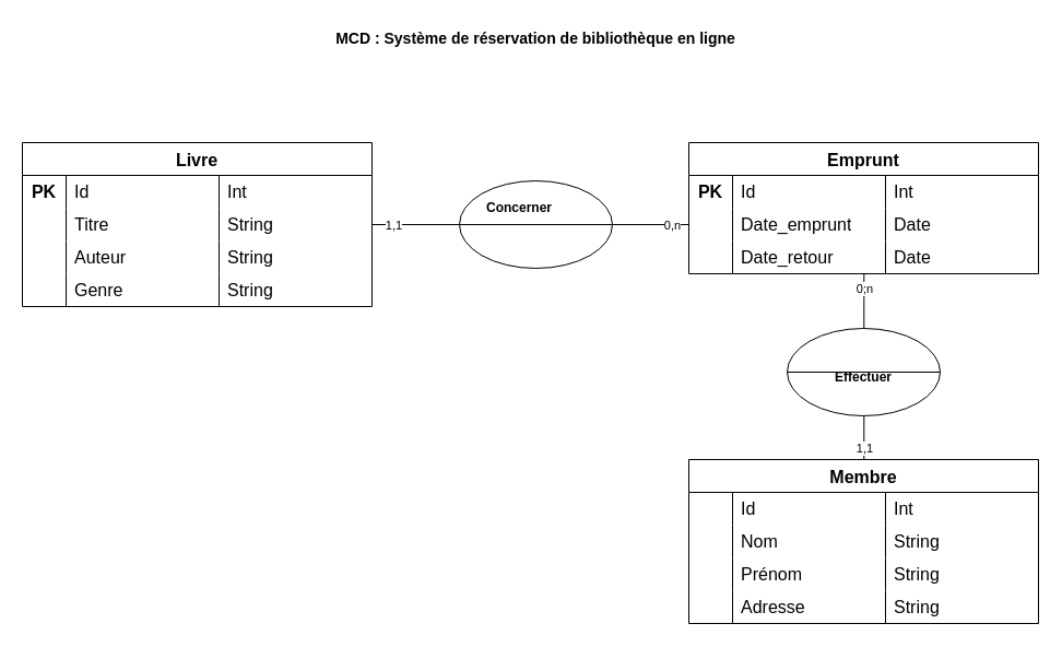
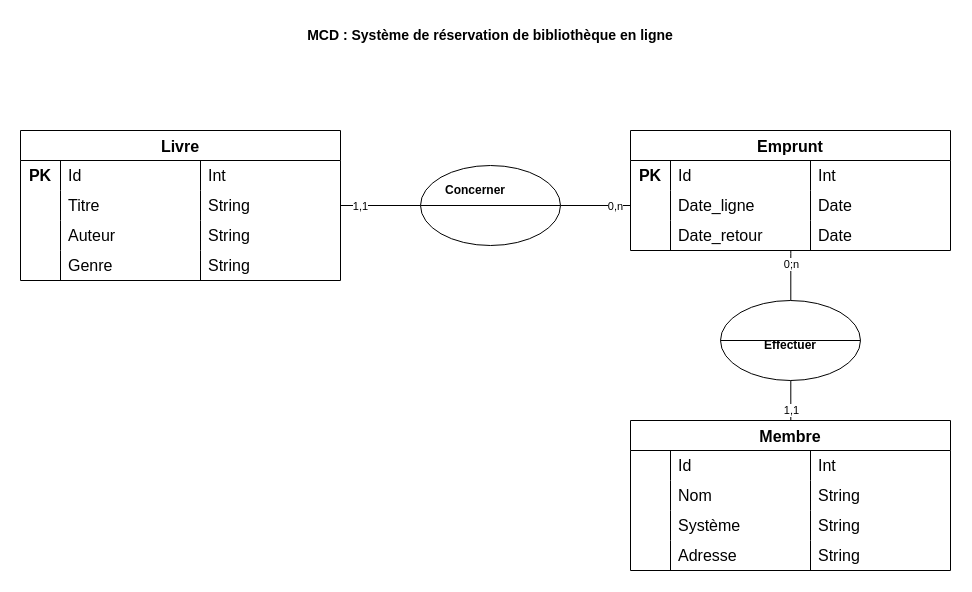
  <mxCell id="0" />
  <mxCell id="1" parent="0" />
  <mxCell id="2" value="&lt;b&gt;&lt;span style=&quot;font-size: 14px;&quot;&gt;MCD :&amp;nbsp;&lt;/span&gt;Système de réservation de bibliothèque en ligne&lt;/b&gt;" style="text;html=1;align=center;verticalAlign=middle;whiteSpace=wrap;rounded=0;fontSize=14;" parent="1" vertex="1"><mxGeometry x="300" y="20" width="380" height="30" as="geometry" /></mxCell>
  <mxCell id="3" value="Livre" style="shape=table;startSize=30;container=1;collapsible=0;childLayout=tableLayout;fixedRows=1;rowLines=0;fontStyle=1;strokeColor=default;fontSize=16;" parent="1" vertex="1"><mxGeometry x="20" y="130" width="320" height="150" as="geometry" /></mxCell>
  <mxCell id="4" value="" style="shape=tableRow;horizontal=0;startSize=0;swimlaneHead=0;swimlaneBody=0;top=0;left=0;bottom=0;right=0;collapsible=0;dropTarget=0;fillColor=none;points=[[0,0.5],[1,0.5]];portConstraint=eastwest;strokeColor=inherit;fontSize=16;" parent="3" vertex="1"><mxGeometry y="30" width="320" height="30" as="geometry" /></mxCell>
  <mxCell id="5" value="&lt;b&gt;PK&lt;/b&gt;" style="shape=partialRectangle;html=1;whiteSpace=wrap;connectable=0;fillColor=none;top=0;left=0;bottom=0;right=0;overflow=hidden;pointerEvents=1;strokeColor=inherit;fontSize=16;" parent="4" vertex="1"><mxGeometry width="40" height="30" as="geometry"><mxRectangle width="40" height="30" as="alternateBounds" /></mxGeometry></mxCell>
  <mxCell id="6" value="Id" style="shape=partialRectangle;html=1;whiteSpace=wrap;connectable=0;fillColor=none;top=0;left=0;bottom=0;right=0;align=left;spacingLeft=6;overflow=hidden;strokeColor=inherit;fontSize=16;" parent="4" vertex="1"><mxGeometry x="40" width="140" height="30" as="geometry"><mxRectangle width="140" height="30" as="alternateBounds" /></mxGeometry></mxCell>
  <mxCell id="7" value="Int&lt;span style=&quot;white-space: pre;&quot;&gt;&#09;&lt;/span&gt;" style="shape=partialRectangle;html=1;whiteSpace=wrap;connectable=0;fillColor=none;top=0;left=0;bottom=0;right=0;align=left;spacingLeft=6;overflow=hidden;strokeColor=inherit;fontSize=16;" parent="4" vertex="1"><mxGeometry x="180" width="140" height="30" as="geometry"><mxRectangle width="140" height="30" as="alternateBounds" /></mxGeometry></mxCell>
  <mxCell id="8" value="" style="shape=tableRow;horizontal=0;startSize=0;swimlaneHead=0;swimlaneBody=0;top=0;left=0;bottom=0;right=0;collapsible=0;dropTarget=0;fillColor=none;points=[[0,0.5],[1,0.5]];portConstraint=eastwest;strokeColor=inherit;fontSize=16;" parent="3" vertex="1"><mxGeometry y="60" width="320" height="30" as="geometry" /></mxCell>
  <mxCell id="9" value="" style="shape=partialRectangle;html=1;whiteSpace=wrap;connectable=0;fillColor=none;top=0;left=0;bottom=0;right=0;overflow=hidden;strokeColor=inherit;fontSize=16;" parent="8" vertex="1"><mxGeometry width="40" height="30" as="geometry"><mxRectangle width="40" height="30" as="alternateBounds" /></mxGeometry></mxCell>
  <mxCell id="10" value="Titre" style="shape=partialRectangle;html=1;whiteSpace=wrap;connectable=0;fillColor=none;top=0;left=0;bottom=0;right=0;align=left;spacingLeft=6;overflow=hidden;strokeColor=inherit;fontSize=16;" parent="8" vertex="1"><mxGeometry x="40" width="140" height="30" as="geometry"><mxRectangle width="140" height="30" as="alternateBounds" /></mxGeometry></mxCell>
  <mxCell id="11" value="String" style="shape=partialRectangle;html=1;whiteSpace=wrap;connectable=0;fillColor=none;top=0;left=0;bottom=0;right=0;align=left;spacingLeft=6;overflow=hidden;strokeColor=inherit;fontSize=16;" parent="8" vertex="1"><mxGeometry x="180" width="140" height="30" as="geometry"><mxRectangle width="140" height="30" as="alternateBounds" /></mxGeometry></mxCell>
  <mxCell id="12" value="" style="shape=tableRow;horizontal=0;startSize=0;swimlaneHead=0;swimlaneBody=0;top=0;left=0;bottom=0;right=0;collapsible=0;dropTarget=0;fillColor=none;points=[[0,0.5],[1,0.5]];portConstraint=eastwest;strokeColor=inherit;fontSize=16;" parent="3" vertex="1"><mxGeometry y="90" width="320" height="30" as="geometry" /></mxCell>
  <mxCell id="13" value="" style="shape=partialRectangle;html=1;whiteSpace=wrap;connectable=0;fillColor=none;top=0;left=0;bottom=0;right=0;overflow=hidden;strokeColor=inherit;fontSize=16;" parent="12" vertex="1"><mxGeometry width="40" height="30" as="geometry"><mxRectangle width="40" height="30" as="alternateBounds" /></mxGeometry></mxCell>
  <mxCell id="14" value="Auteur" style="shape=partialRectangle;html=1;whiteSpace=wrap;connectable=0;fillColor=none;top=0;left=0;bottom=0;right=0;align=left;spacingLeft=6;overflow=hidden;strokeColor=inherit;fontSize=16;" parent="12" vertex="1"><mxGeometry x="40" width="140" height="30" as="geometry"><mxRectangle width="140" height="30" as="alternateBounds" /></mxGeometry></mxCell>
  <mxCell id="15" value="String" style="shape=partialRectangle;html=1;whiteSpace=wrap;connectable=0;fillColor=none;top=0;left=0;bottom=0;right=0;align=left;spacingLeft=6;overflow=hidden;strokeColor=inherit;fontSize=16;" parent="12" vertex="1"><mxGeometry x="180" width="140" height="30" as="geometry"><mxRectangle width="140" height="30" as="alternateBounds" /></mxGeometry></mxCell>
  <mxCell id="16" style="shape=tableRow;horizontal=0;startSize=0;swimlaneHead=0;swimlaneBody=0;top=0;left=0;bottom=0;right=0;collapsible=0;dropTarget=0;fillColor=none;points=[[0,0.5],[1,0.5]];portConstraint=eastwest;strokeColor=inherit;fontSize=16;" vertex="1" parent="3"><mxGeometry y="120" width="320" height="30" as="geometry" /></mxCell>
  <mxCell id="17" style="shape=partialRectangle;html=1;whiteSpace=wrap;connectable=0;fillColor=none;top=0;left=0;bottom=0;right=0;overflow=hidden;strokeColor=inherit;fontSize=16;" vertex="1" parent="16"><mxGeometry width="40" height="30" as="geometry"><mxRectangle width="40" height="30" as="alternateBounds" /></mxGeometry></mxCell>
  <mxCell id="18" value="Genre" style="shape=partialRectangle;html=1;whiteSpace=wrap;connectable=0;fillColor=none;top=0;left=0;bottom=0;right=0;align=left;spacingLeft=6;overflow=hidden;strokeColor=inherit;fontSize=16;" vertex="1" parent="16"><mxGeometry x="40" width="140" height="30" as="geometry"><mxRectangle width="140" height="30" as="alternateBounds" /></mxGeometry></mxCell>
  <mxCell id="19" value="String" style="shape=partialRectangle;html=1;whiteSpace=wrap;connectable=0;fillColor=none;top=0;left=0;bottom=0;right=0;align=left;spacingLeft=6;overflow=hidden;strokeColor=inherit;fontSize=16;" vertex="1" parent="16"><mxGeometry x="180" width="140" height="30" as="geometry"><mxRectangle width="140" height="30" as="alternateBounds" /></mxGeometry></mxCell>
  <mxCell id="20" value="Emprunt" style="shape=table;startSize=30;container=1;collapsible=0;childLayout=tableLayout;fixedRows=1;rowLines=0;fontStyle=1;strokeColor=default;fontSize=16;" parent="1" vertex="1"><mxGeometry x="630" y="130" width="320" height="120" as="geometry" /></mxCell>
  <mxCell id="21" value="" style="shape=tableRow;horizontal=0;startSize=0;swimlaneHead=0;swimlaneBody=0;top=0;left=0;bottom=0;right=0;collapsible=0;dropTarget=0;fillColor=none;points=[[0,0.5],[1,0.5]];portConstraint=eastwest;strokeColor=inherit;fontSize=16;" parent="20" vertex="1"><mxGeometry y="30" width="320" height="30" as="geometry" /></mxCell>
  <mxCell id="22" value="&lt;b&gt;PK&lt;/b&gt;" style="shape=partialRectangle;html=1;whiteSpace=wrap;connectable=0;fillColor=none;top=0;left=0;bottom=0;right=0;overflow=hidden;pointerEvents=1;strokeColor=inherit;fontSize=16;" parent="21" vertex="1"><mxGeometry width="40" height="30" as="geometry"><mxRectangle width="40" height="30" as="alternateBounds" /></mxGeometry></mxCell>
  <mxCell id="23" value="Id" style="shape=partialRectangle;html=1;whiteSpace=wrap;connectable=0;fillColor=none;top=0;left=0;bottom=0;right=0;align=left;spacingLeft=6;overflow=hidden;strokeColor=inherit;fontSize=16;" parent="21" vertex="1"><mxGeometry x="40" width="140" height="30" as="geometry"><mxRectangle width="140" height="30" as="alternateBounds" /></mxGeometry></mxCell>
  <mxCell id="24" value="Int&lt;span style=&quot;white-space: pre;&quot;&gt;&#09;&lt;/span&gt;" style="shape=partialRectangle;html=1;whiteSpace=wrap;connectable=0;fillColor=none;top=0;left=0;bottom=0;right=0;align=left;spacingLeft=6;overflow=hidden;strokeColor=inherit;fontSize=16;" parent="21" vertex="1"><mxGeometry x="180" width="140" height="30" as="geometry"><mxRectangle width="140" height="30" as="alternateBounds" /></mxGeometry></mxCell>
  <mxCell id="25" value="" style="shape=tableRow;horizontal=0;startSize=0;swimlaneHead=0;swimlaneBody=0;top=0;left=0;bottom=0;right=0;collapsible=0;dropTarget=0;fillColor=none;points=[[0,0.5],[1,0.5]];portConstraint=eastwest;strokeColor=inherit;fontSize=16;" parent="20" vertex="1"><mxGeometry y="60" width="320" height="30" as="geometry" /></mxCell>
  <mxCell id="26" value="" style="shape=partialRectangle;html=1;whiteSpace=wrap;connectable=0;fillColor=none;top=0;left=0;bottom=0;right=0;overflow=hidden;strokeColor=inherit;fontSize=16;" parent="25" vertex="1"><mxGeometry width="40" height="30" as="geometry"><mxRectangle width="40" height="30" as="alternateBounds" /></mxGeometry></mxCell>
- <mxCell id="27" value="Date_emprunt" style="shape=partialRectangle;html=1;whiteSpace=wrap;connectable=0;fillColor=none;top=0;left=0;bottom=0;right=0;align=left;spacingLeft=6;overflow=hidden;strokeColor=inherit;fontSize=16;" parent="25" vertex="1"><mxGeometry x="40" width="140" height="30" as="geometry"><mxRectangle width="140" height="30" as="alternateBounds" /></mxGeometry></mxCell>
+ <mxCell id="27" value="Date_ligne" style="shape=partialRectangle;html=1;whiteSpace=wrap;connectable=0;fillColor=none;top=0;left=0;bottom=0;right=0;align=left;spacingLeft=6;overflow=hidden;strokeColor=inherit;fontSize=16;" parent="25" vertex="1"><mxGeometry x="40" width="140" height="30" as="geometry"><mxRectangle width="140" height="30" as="alternateBounds" /></mxGeometry></mxCell>
  <mxCell id="28" value="Date" style="shape=partialRectangle;html=1;whiteSpace=wrap;connectable=0;fillColor=none;top=0;left=0;bottom=0;right=0;align=left;spacingLeft=6;overflow=hidden;strokeColor=inherit;fontSize=16;" parent="25" vertex="1"><mxGeometry x="180" width="140" height="30" as="geometry"><mxRectangle width="140" height="30" as="alternateBounds" /></mxGeometry></mxCell>
  <mxCell id="29" value="" style="shape=tableRow;horizontal=0;startSize=0;swimlaneHead=0;swimlaneBody=0;top=0;left=0;bottom=0;right=0;collapsible=0;dropTarget=0;fillColor=none;points=[[0,0.5],[1,0.5]];portConstraint=eastwest;strokeColor=inherit;fontSize=16;" parent="20" vertex="1"><mxGeometry y="90" width="320" height="30" as="geometry" /></mxCell>
  <mxCell id="30" value="" style="shape=partialRectangle;html=1;whiteSpace=wrap;connectable=0;fillColor=none;top=0;left=0;bottom=0;right=0;overflow=hidden;strokeColor=inherit;fontSize=16;" parent="29" vertex="1"><mxGeometry width="40" height="30" as="geometry"><mxRectangle width="40" height="30" as="alternateBounds" /></mxGeometry></mxCell>
  <mxCell id="31" value="Date_retour" style="shape=partialRectangle;html=1;whiteSpace=wrap;connectable=0;fillColor=none;top=0;left=0;bottom=0;right=0;align=left;spacingLeft=6;overflow=hidden;strokeColor=inherit;fontSize=16;" parent="29" vertex="1"><mxGeometry x="40" width="140" height="30" as="geometry"><mxRectangle width="140" height="30" as="alternateBounds" /></mxGeometry></mxCell>
  <mxCell id="32" value="Date" style="shape=partialRectangle;html=1;whiteSpace=wrap;connectable=0;fillColor=none;top=0;left=0;bottom=0;right=0;align=left;spacingLeft=6;overflow=hidden;strokeColor=inherit;fontSize=16;" parent="29" vertex="1"><mxGeometry x="180" width="140" height="30" as="geometry"><mxRectangle width="140" height="30" as="alternateBounds" /></mxGeometry></mxCell>
  <mxCell id="33" style="edgeStyle=orthogonalEdgeStyle;rounded=0;orthogonalLoop=1;jettySize=auto;html=1;entryX=0;entryY=0.5;entryDx=0;entryDy=0;endArrow=none;endFill=0;" parent="1" source="37" target="25" edge="1"><mxGeometry relative="1" as="geometry" /></mxCell>
  <mxCell id="34" value="0,n" style="edgeLabel;html=1;align=center;verticalAlign=middle;resizable=0;points=[];" parent="33" vertex="1" connectable="0"><mxGeometry x="0.543" relative="1" as="geometry"><mxPoint as="offset" /></mxGeometry></mxCell>
  <mxCell id="35" value="" style="edgeStyle=orthogonalEdgeStyle;rounded=0;orthogonalLoop=1;jettySize=auto;html=1;entryX=0;entryY=0.5;entryDx=0;entryDy=0;endArrow=none;endFill=0;" parent="1" source="8" target="37" edge="1"><mxGeometry relative="1" as="geometry"><mxPoint x="340" y="205" as="sourcePoint" /><mxPoint x="630" y="205" as="targetPoint" /></mxGeometry></mxCell>
  <mxCell id="36" value="1,1" style="edgeLabel;html=1;align=center;verticalAlign=middle;resizable=0;points=[];" parent="35" vertex="1" connectable="0"><mxGeometry x="-0.525" relative="1" as="geometry"><mxPoint as="offset" /></mxGeometry></mxCell>
  <mxCell id="37" value="" style="shape=lineEllipse;perimeter=ellipsePerimeter;whiteSpace=wrap;html=1;backgroundOutline=1;" parent="1" vertex="1"><mxGeometry x="420" y="165" width="140" height="80" as="geometry" /></mxCell>
  <mxCell id="38" value="Concerner" style="text;html=1;align=center;verticalAlign=middle;whiteSpace=wrap;rounded=0;fontStyle=1" parent="1" vertex="1"><mxGeometry x="445" y="175" width="60" height="30" as="geometry" /></mxCell>
  <mxCell id="39" value="Membre" style="shape=table;startSize=30;container=1;collapsible=0;childLayout=tableLayout;fixedRows=1;rowLines=0;fontStyle=1;strokeColor=default;fontSize=16;" parent="1" vertex="1"><mxGeometry x="630" y="420" width="320" height="150" as="geometry" /></mxCell>
  <mxCell id="40" value="" style="shape=tableRow;horizontal=0;startSize=0;swimlaneHead=0;swimlaneBody=0;top=0;left=0;bottom=0;right=0;collapsible=0;dropTarget=0;fillColor=none;points=[[0,0.5],[1,0.5]];portConstraint=eastwest;strokeColor=inherit;fontSize=16;" parent="39" vertex="1"><mxGeometry y="30" width="320" height="30" as="geometry" /></mxCell>
  <mxCell id="41" value="" style="shape=partialRectangle;html=1;whiteSpace=wrap;connectable=0;fillColor=none;top=0;left=0;bottom=0;right=0;overflow=hidden;pointerEvents=1;strokeColor=inherit;fontSize=16;" parent="40" vertex="1"><mxGeometry width="40" height="30" as="geometry"><mxRectangle width="40" height="30" as="alternateBounds" /></mxGeometry></mxCell>
  <mxCell id="42" value="Id" style="shape=partialRectangle;html=1;whiteSpace=wrap;connectable=0;fillColor=none;top=0;left=0;bottom=0;right=0;align=left;spacingLeft=6;overflow=hidden;strokeColor=inherit;fontSize=16;" parent="40" vertex="1"><mxGeometry x="40" width="140" height="30" as="geometry"><mxRectangle width="140" height="30" as="alternateBounds" /></mxGeometry></mxCell>
  <mxCell id="43" value="Int&lt;span style=&quot;white-space: pre;&quot;&gt;&#09;&lt;/span&gt;" style="shape=partialRectangle;html=1;whiteSpace=wrap;connectable=0;fillColor=none;top=0;left=0;bottom=0;right=0;align=left;spacingLeft=6;overflow=hidden;strokeColor=inherit;fontSize=16;" parent="40" vertex="1"><mxGeometry x="180" width="140" height="30" as="geometry"><mxRectangle width="140" height="30" as="alternateBounds" /></mxGeometry></mxCell>
  <mxCell id="44" value="" style="shape=tableRow;horizontal=0;startSize=0;swimlaneHead=0;swimlaneBody=0;top=0;left=0;bottom=0;right=0;collapsible=0;dropTarget=0;fillColor=none;points=[[0,0.5],[1,0.5]];portConstraint=eastwest;strokeColor=inherit;fontSize=16;" parent="39" vertex="1"><mxGeometry y="60" width="320" height="30" as="geometry" /></mxCell>
  <mxCell id="45" value="" style="shape=partialRectangle;html=1;whiteSpace=wrap;connectable=0;fillColor=none;top=0;left=0;bottom=0;right=0;overflow=hidden;strokeColor=inherit;fontSize=16;" parent="44" vertex="1"><mxGeometry width="40" height="30" as="geometry"><mxRectangle width="40" height="30" as="alternateBounds" /></mxGeometry></mxCell>
  <mxCell id="46" value="Nom" style="shape=partialRectangle;html=1;whiteSpace=wrap;connectable=0;fillColor=none;top=0;left=0;bottom=0;right=0;align=left;spacingLeft=6;overflow=hidden;strokeColor=inherit;fontSize=16;" parent="44" vertex="1"><mxGeometry x="40" width="140" height="30" as="geometry"><mxRectangle width="140" height="30" as="alternateBounds" /></mxGeometry></mxCell>
  <mxCell id="47" value="String" style="shape=partialRectangle;html=1;whiteSpace=wrap;connectable=0;fillColor=none;top=0;left=0;bottom=0;right=0;align=left;spacingLeft=6;overflow=hidden;strokeColor=inherit;fontSize=16;" parent="44" vertex="1"><mxGeometry x="180" width="140" height="30" as="geometry"><mxRectangle width="140" height="30" as="alternateBounds" /></mxGeometry></mxCell>
  <mxCell id="48" value="" style="shape=tableRow;horizontal=0;startSize=0;swimlaneHead=0;swimlaneBody=0;top=0;left=0;bottom=0;right=0;collapsible=0;dropTarget=0;fillColor=none;points=[[0,0.5],[1,0.5]];portConstraint=eastwest;strokeColor=inherit;fontSize=16;" parent="39" vertex="1"><mxGeometry y="90" width="320" height="30" as="geometry" /></mxCell>
  <mxCell id="49" value="" style="shape=partialRectangle;html=1;whiteSpace=wrap;connectable=0;fillColor=none;top=0;left=0;bottom=0;right=0;overflow=hidden;strokeColor=inherit;fontSize=16;" parent="48" vertex="1"><mxGeometry width="40" height="30" as="geometry"><mxRectangle width="40" height="30" as="alternateBounds" /></mxGeometry></mxCell>
- <mxCell id="50" value="Prénom" style="shape=partialRectangle;html=1;whiteSpace=wrap;connectable=0;fillColor=none;top=0;left=0;bottom=0;right=0;align=left;spacingLeft=6;overflow=hidden;strokeColor=inherit;fontSize=16;" parent="48" vertex="1"><mxGeometry x="40" width="140" height="30" as="geometry"><mxRectangle width="140" height="30" as="alternateBounds" /></mxGeometry></mxCell>
+ <mxCell id="50" value="Système" style="shape=partialRectangle;html=1;whiteSpace=wrap;connectable=0;fillColor=none;top=0;left=0;bottom=0;right=0;align=left;spacingLeft=6;overflow=hidden;strokeColor=inherit;fontSize=16;" parent="48" vertex="1"><mxGeometry x="40" width="140" height="30" as="geometry"><mxRectangle width="140" height="30" as="alternateBounds" /></mxGeometry></mxCell>
  <mxCell id="51" value="String" style="shape=partialRectangle;html=1;whiteSpace=wrap;connectable=0;fillColor=none;top=0;left=0;bottom=0;right=0;align=left;spacingLeft=6;overflow=hidden;strokeColor=inherit;fontSize=16;" parent="48" vertex="1"><mxGeometry x="180" width="140" height="30" as="geometry"><mxRectangle width="140" height="30" as="alternateBounds" /></mxGeometry></mxCell>
  <mxCell id="52" style="shape=tableRow;horizontal=0;startSize=0;swimlaneHead=0;swimlaneBody=0;top=0;left=0;bottom=0;right=0;collapsible=0;dropTarget=0;fillColor=none;points=[[0,0.5],[1,0.5]];portConstraint=eastwest;strokeColor=inherit;fontSize=16;" vertex="1" parent="39"><mxGeometry y="120" width="320" height="30" as="geometry" /></mxCell>
  <mxCell id="53" style="shape=partialRectangle;html=1;whiteSpace=wrap;connectable=0;fillColor=none;top=0;left=0;bottom=0;right=0;overflow=hidden;strokeColor=inherit;fontSize=16;" vertex="1" parent="52"><mxGeometry width="40" height="30" as="geometry"><mxRectangle width="40" height="30" as="alternateBounds" /></mxGeometry></mxCell>
  <mxCell id="54" value="Adresse" style="shape=partialRectangle;html=1;whiteSpace=wrap;connectable=0;fillColor=none;top=0;left=0;bottom=0;right=0;align=left;spacingLeft=6;overflow=hidden;strokeColor=inherit;fontSize=16;" vertex="1" parent="52"><mxGeometry x="40" width="140" height="30" as="geometry"><mxRectangle width="140" height="30" as="alternateBounds" /></mxGeometry></mxCell>
  <mxCell id="55" value="String" style="shape=partialRectangle;html=1;whiteSpace=wrap;connectable=0;fillColor=none;top=0;left=0;bottom=0;right=0;align=left;spacingLeft=6;overflow=hidden;strokeColor=inherit;fontSize=16;" vertex="1" parent="52"><mxGeometry x="180" width="140" height="30" as="geometry"><mxRectangle width="140" height="30" as="alternateBounds" /></mxGeometry></mxCell>
  <mxCell id="56" style="edgeStyle=orthogonalEdgeStyle;rounded=0;orthogonalLoop=1;jettySize=auto;html=1;exitX=0.501;exitY=0.989;exitDx=0;exitDy=0;exitPerimeter=0;endArrow=none;endFill=0;" parent="1" source="29" target="39" edge="1"><mxGeometry relative="1" as="geometry"><Array as="points"><mxPoint x="790" y="253" /><mxPoint x="790" y="253" /></Array></mxGeometry></mxCell>
  <mxCell id="57" value="0;n" style="edgeLabel;html=1;align=center;verticalAlign=middle;resizable=0;points=[];" parent="56" vertex="1" connectable="0"><mxGeometry x="-0.841" relative="1" as="geometry"><mxPoint as="offset" /></mxGeometry></mxCell>
  <mxCell id="58" value="1,1" style="edgeLabel;html=1;align=center;verticalAlign=middle;resizable=0;points=[];" parent="56" vertex="1" connectable="0"><mxGeometry x="0.876" relative="1" as="geometry"><mxPoint as="offset" /></mxGeometry></mxCell>
  <mxCell id="59" value="" style="shape=lineEllipse;perimeter=ellipsePerimeter;whiteSpace=wrap;html=1;backgroundOutline=1;" parent="1" vertex="1"><mxGeometry x="720" y="300" width="140" height="80" as="geometry" /></mxCell>
  <mxCell id="60" value="Effectuer" style="text;html=1;align=center;verticalAlign=middle;whiteSpace=wrap;rounded=0;fontStyle=1" parent="1" vertex="1"><mxGeometry x="760" y="330" width="60" height="30" as="geometry" /></mxCell>
